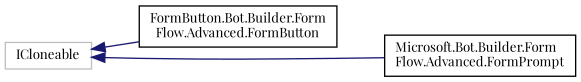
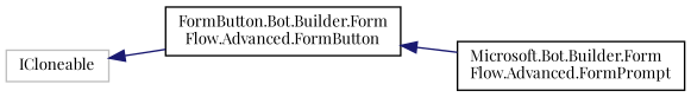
  digraph {
    fontname="Playfair Display"
    rankdir=LR
    node [color=black fillcolor=white fontname="Playfair Display" fontsize=10 shape=record style=filled]
    edge [color=midnightblue dir=back fontname="Playfair Display" fontsize=10 labelfontname=Helvetica labelfontsize=10 style=solid]
    n1 [color=grey75 height=0.2 label=ICloneable width=0.4]
    n2 [height=0.2 label="FormButton.Bot.Builder.Form\lFlow.Advanced.FormButton" width=0.4]
    n3 [height=0.2 label="Microsoft.Bot.Builder.Form\lFlow.Advanced.FormPrompt" width=0.4]
    n1 -> n2
-   n1 -> n3
+   n2 -> n3
  }
